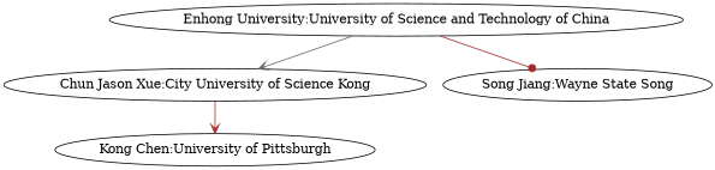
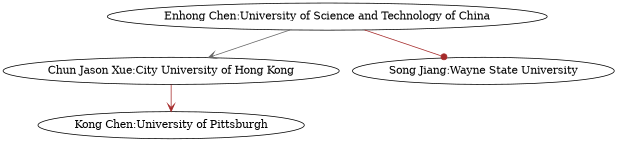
  strict digraph {
    edge [arrowhead=vee color=brown]
-   "Enhong Chen:University of Science and Technology of China" [label="Enhong University:University of Science and Technology of China"]
-   "Chun Jason Xue:City University of Hong Kong" [label="Chun Jason Xue:City University of Science Kong"]
-   "Song Jiang:Wayne State University" [label="Song Jiang:Wayne State Song"]
+   "Enhong Chen:University of Science and Technology of China"
+   "Chun Jason Xue:City University of Hong Kong"
+   "Song Jiang:Wayne State University"
    n4 [label="Kong Chen:University of Pittsburgh"]
    "Enhong Chen:University of Science and Technology of China" -> "Chun Jason Xue:City University of Hong Kong" [color=gray40]
    "Enhong Chen:University of Science and Technology of China" -> "Song Jiang:Wayne State University" [arrowhead=dot]
    "Chun Jason Xue:City University of Hong Kong" -> n4
  }
